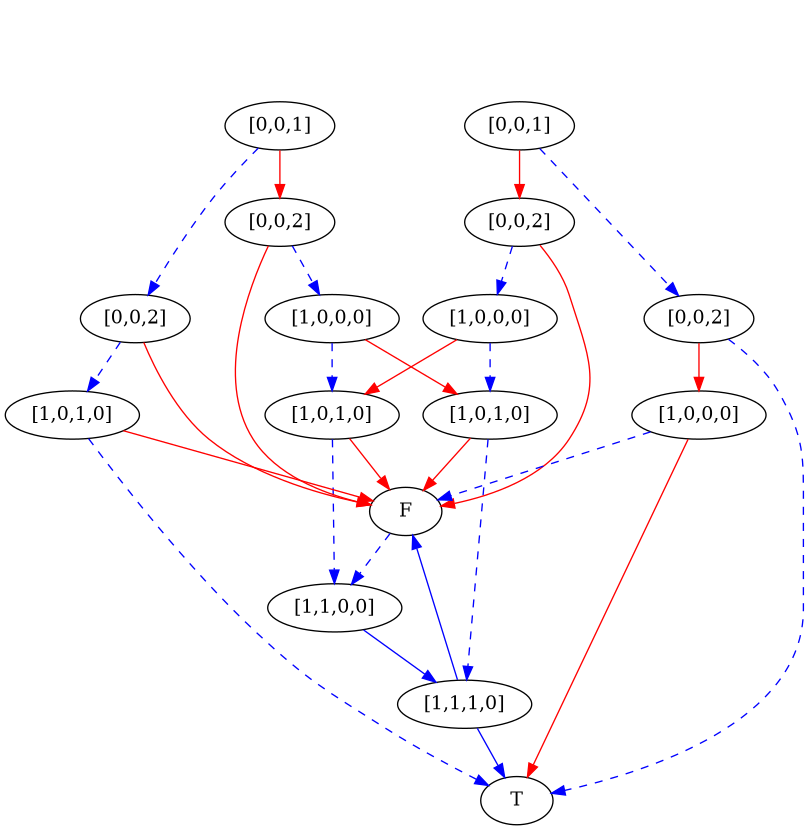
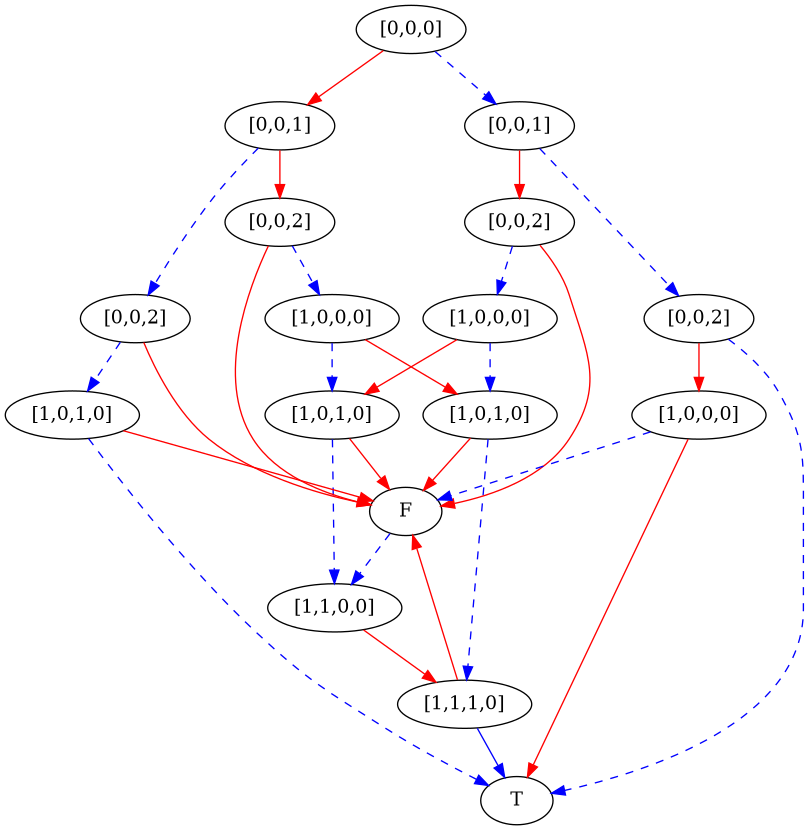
  digraph {
    edge [color=blue]
    n1 [label=F]
    n2 [label="[1,1,0,0]"]
    n3 [label=T]
    n4 [label="[1,1,1,0]"]
    n5 [label="[1,0,1,0]"]
    n6 [label="[1,0,1,0]"]
    n7 [label="[1,0,0,0]"]
    n8 [label="[0,0,2]"]
    n9 [label="[1,0,1,0]"]
    n10 [label="[0,0,2]"]
    n11 [label="[0,0,1]"]
    n12 [label="[1,0,0,0]"]
    n13 [label="[0,0,2]"]
    n14 [label="[1,0,0,0]"]
    n15 [label="[0,0,2]"]
    n16 [label="[0,0,1]"]
+   n17 [label="[0,0,0]"]
    n1 -> n2 [style=dashed]
-   n2 -> n4
-   n4 -> n1
+   n2 -> n4 [color=red]
+   n4 -> n1 [color=red]
    n4 -> n3 [style=solid]
    n5 -> n1 [color=red]
    n5 -> n4 [style=dashed]
    n6 -> n1 [color=red]
    n6 -> n2 [style=dashed]
    n7 -> n5 [color=red]
    n7 -> n6 [style=dashed]
    n8 -> n1 [color=red]
    n8 -> n7 [style=dashed]
    n9 -> n1 [color=red]
    n9 -> n3 [style=dashed]
    n10 -> n1 [color=red]
    n10 -> n9 [style=dashed]
    n11 -> n8 [color=red]
    n11 -> n10 [style=dashed]
    n12 -> n5 [style=dashed]
    n12 -> n6 [color=red]
    n13 -> n1 [color=red]
    n13 -> n12 [style=dashed]
    n14 -> n1 [style=dashed]
    n14 -> n3 [color=red]
    n15 -> n3 [style=dashed]
    n15 -> n14 [color=red]
    n16 -> n13 [color=red]
    n16 -> n15 [style=dashed]
+   n17 -> n11 [color=red]
+   n17 -> n16 [style=dashed]
  }
